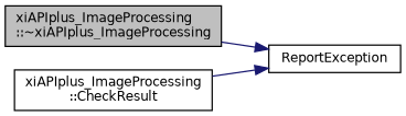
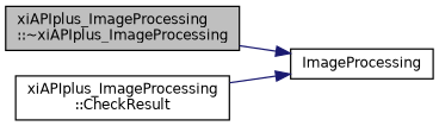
  digraph {
    rankdir=LR
    node [color=black fillcolor=white fontname=Helvetica fontsize=10 shape=record style=filled]
    edge [color=midnightblue fontname=Helvetica fontsize=10 labelfontname=Helvetica labelfontsize=10 style=solid]
    n1 [fillcolor=grey75 fontcolor=black height=0.2 label="xiAPIplus_ImageProcessing\l::~xiAPIplus_ImageProcessing" width=0.4]
-   n2 [height=0.2 label=ReportException width=0.4]
+   n2 [height=0.2 label=ImageProcessing width=0.4]
    n3 [height=0.2 label="xiAPIplus_ImageProcessing\l::CheckResult" width=0.4]
    n1 -> n2
    n3 -> n2
  }
